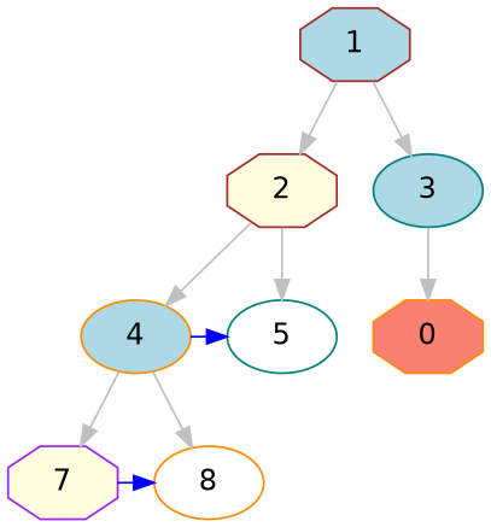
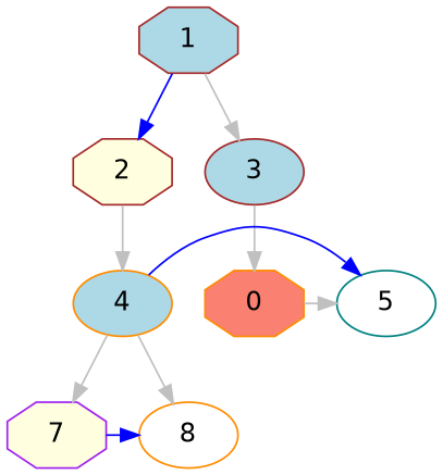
  digraph {
    fontname="DejaVu Sans"
    node [bgcolor="#ffffff" color=darkorange fillcolor=lightblue fontname="DejaVu Sans" shape=octagon style=filled]
    edge [color=gray fontname="DejaVu Sans"]
    2 [color=brown fillcolor=lightyellow]
-   3 [color=teal shape=ellipse]
+   3 [color=brown shape=ellipse]
    4 [shape=ellipse]
    5 [color=teal fillcolor=white shape=ellipse]
    n5 [fillcolor=salmon label=0]
    7 [color=purple fillcolor=lightyellow]
    8 [fillcolor=white shape=ellipse]
    1 [color=brown]
    subgraph sub_1 {
      rank=same
      2
      3
    }
    subgraph sub_2 {
      rank=same
      4
      5
      n5
    }
    subgraph sub_3 {
      rank=same
      7
      8
    }
    2 -> 4
-   2 -> 5
+   n5 -> 5
    3 -> n5
    4 -> 5 [color=blue]
    4 -> 7
    4 -> 8
    7 -> 8 [color=blue]
-   1 -> 2
+   1 -> 2 [color=blue]
    1 -> 3
  }
